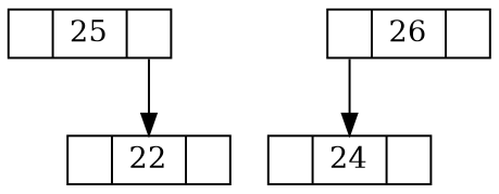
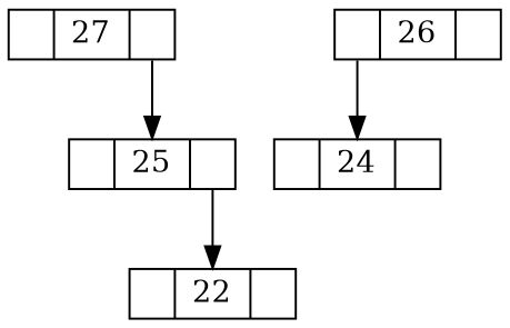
  digraph {
    node [shape=record]
    edge [headport=center tailport=right]
+   n1 [height=.1 label="<left> |<center> 27|<right> "]
    n2 [height=.1 label="<left> |<center> 25|<right> "]
    n3 [height=.1 label="<left> |<center> 26|<right> "]
    n4 [height=.1 label="<left> |<center> 24|<right> "]
    n5 [height=.1 label="<left> |<center> 22|<right> "]
+   n1 -> n2
    n2 -> n5
    n3 -> n4 [tailport=left]
  }
